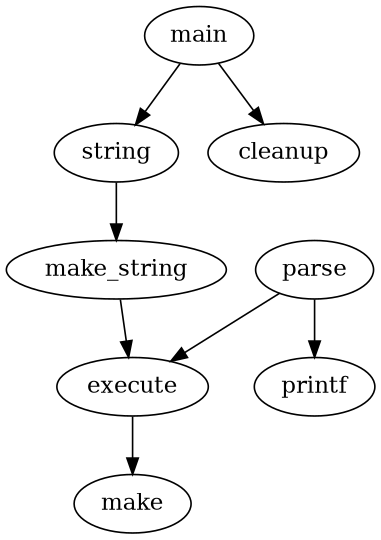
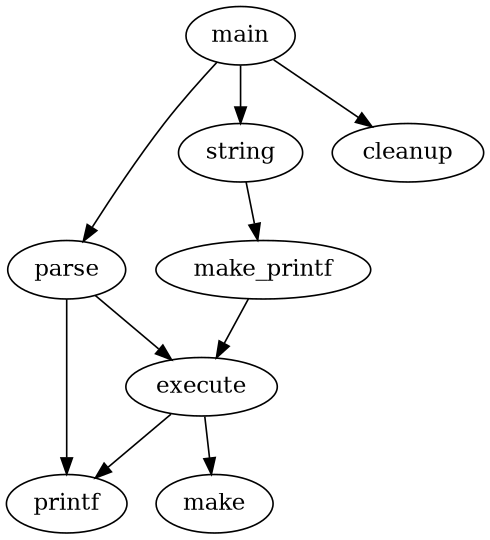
  digraph {
    main
    parse
    n3 [label=string]
    cleanup
    printf
    execute
-   make_string
+   make_string [label=make_printf]
    n8 [label=make]
+   main -> parse
    main -> n3
    main -> cleanup
    parse -> printf
    parse -> execute
    n3 -> make_string
+   execute -> printf
    execute -> n8
    make_string -> execute
  }
